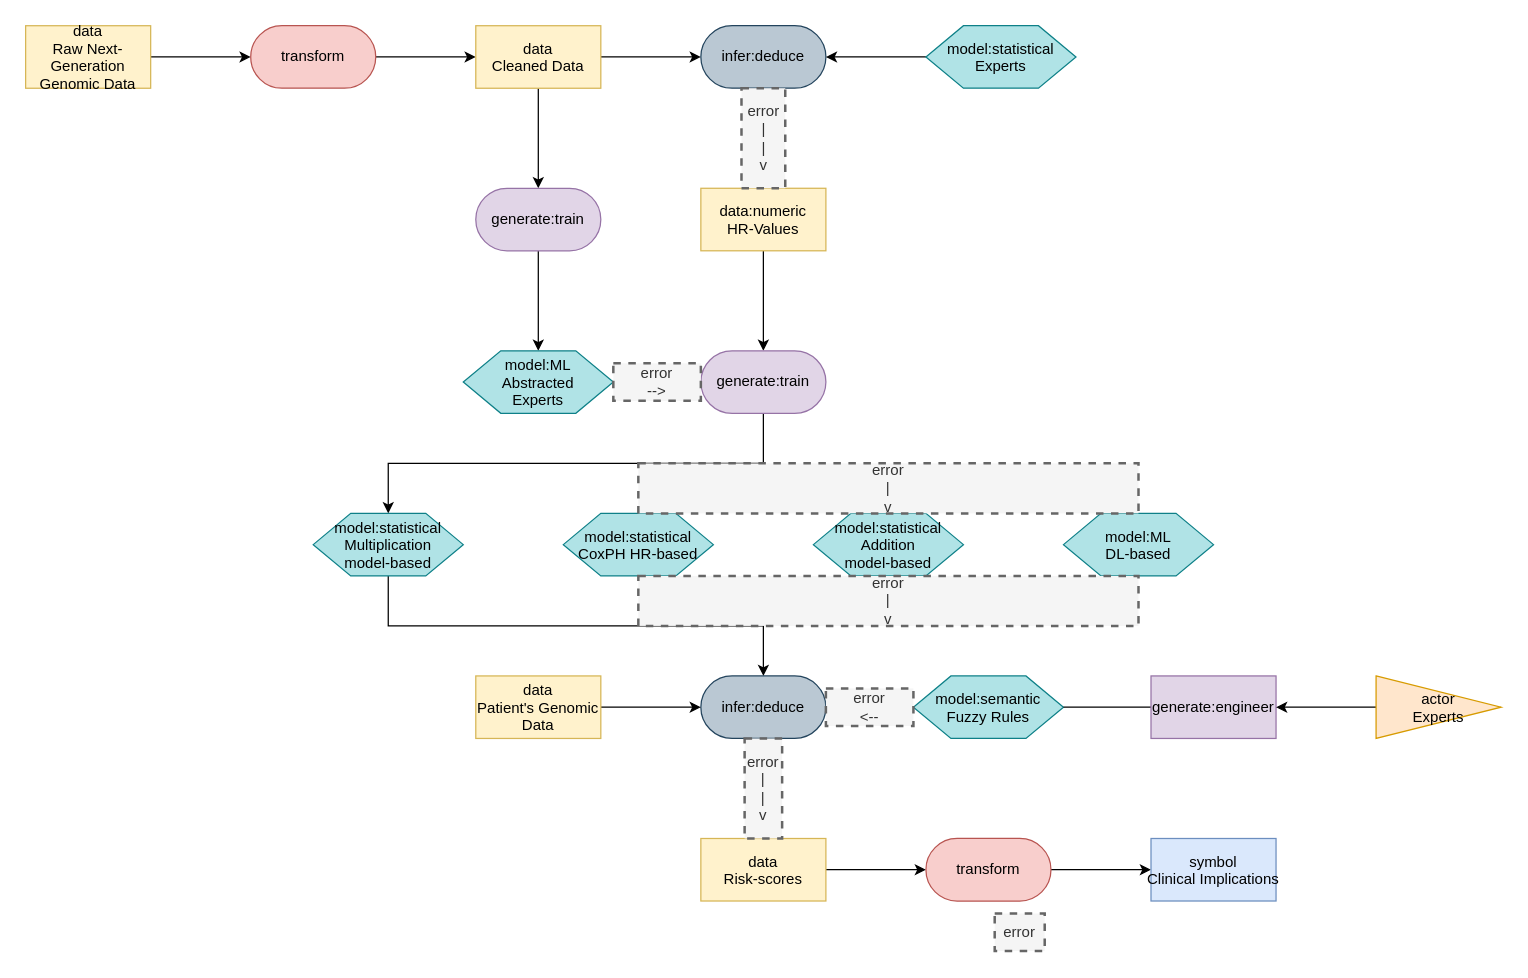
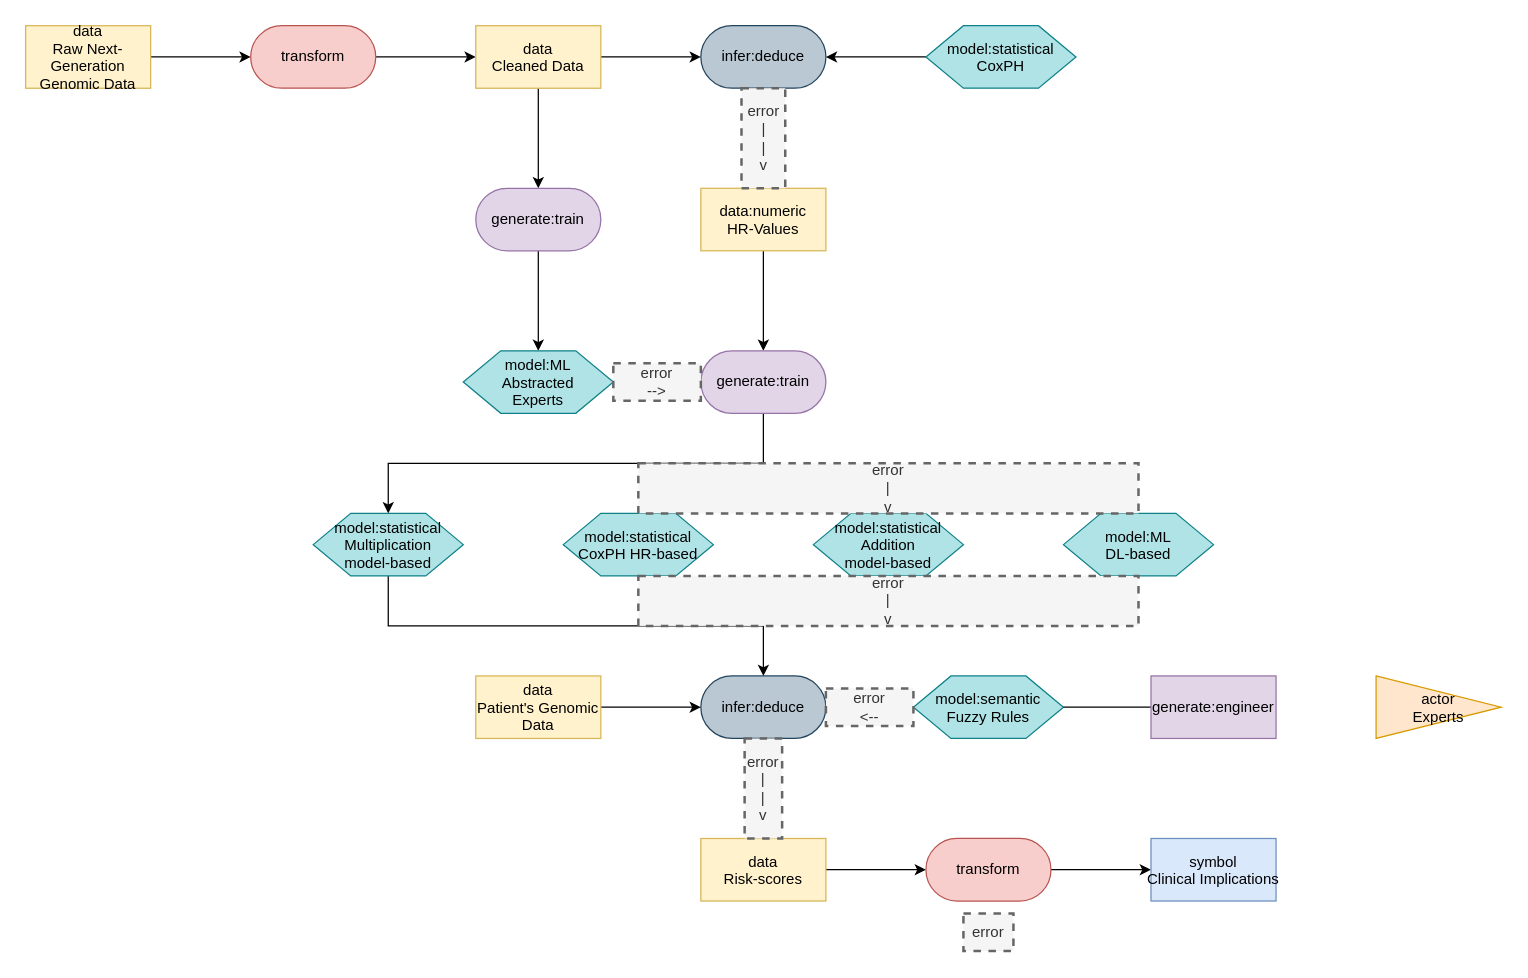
  <mxCell id="0" />
  <mxCell id="1" parent="0" />
  <mxCell id="2" style="edgeStyle=orthogonalEdgeStyle;rounded=0;orthogonalLoop=1;jettySize=auto;html=1;exitX=1;exitY=0.5;exitDx=0;exitDy=0;entryX=0;entryY=0.5;entryDx=0;entryDy=0;" edge="1" parent="1" source="3" target="5"><mxGeometry relative="1" as="geometry" /></mxCell>
  <mxCell id="3" value="data&#10;Raw Next-&#10;Generation&#10;Genomic Data" style="rectangle;fillColor=#fff2cc;strokeColor=#d6b656;" name="data" vertex="1" parent="1"><mxGeometry x="20" y="20" width="100" height="50" as="geometry" /></mxCell>
  <mxCell id="4" style="edgeStyle=orthogonalEdgeStyle;rounded=0;orthogonalLoop=1;jettySize=auto;html=1;exitX=1;exitY=0.5;exitDx=0;exitDy=0;entryX=0;entryY=0.5;entryDx=0;entryDy=0;" edge="1" parent="1" source="5" target="8"><mxGeometry relative="1" as="geometry" /></mxCell>
  <mxCell id="5" value="transform" style="rounded=1;whiteSpace=wrap;html=1;arcSize=50;fillColor=#f8cecc;strokeColor=#b85450;" name="transform" vertex="1" parent="1"><mxGeometry x="200" y="20" width="100" height="50" as="geometry" /></mxCell>
  <mxCell id="6" style="edgeStyle=orthogonalEdgeStyle;rounded=0;orthogonalLoop=1;jettySize=auto;html=1;exitX=1;exitY=0.5;exitDx=0;exitDy=0;entryX=0;entryY=0.5;entryDx=0;entryDy=0;" edge="1" parent="1" source="8" target="9"><mxGeometry relative="1" as="geometry" /></mxCell>
  <mxCell id="7" style="edgeStyle=orthogonalEdgeStyle;rounded=0;orthogonalLoop=1;jettySize=auto;html=1;exitX=0.5;exitY=1;exitDx=0;exitDy=0;entryX=0.5;entryY=0;entryDx=0;entryDy=0;" edge="1" parent="1" source="8" target="16"><mxGeometry relative="1" as="geometry" /></mxCell>
  <mxCell id="8" value="data&#10;Cleaned Data" style="rectangle;fillColor=#fff2cc;strokeColor=#d6b656;" name="data" vertex="1" parent="1"><mxGeometry x="380" y="20" width="100" height="50" as="geometry" /></mxCell>
  <mxCell id="9" value="infer:deduce" style="rounded=1;whiteSpace=wrap;html=1;arcSize=50;fillColor=#bac8d3;strokeColor=#23445d;" name="infer:deduce" vertex="1" parent="1"><mxGeometry x="560" y="20" width="100" height="50" as="geometry" /></mxCell>
  <mxCell id="10" style="edgeStyle=orthogonalEdgeStyle;rounded=0;orthogonalLoop=1;jettySize=auto;html=1;exitX=0;exitY=0.5;exitDx=0;exitDy=0;entryX=1;entryY=0.5;entryDx=0;entryDy=0;" edge="1" parent="1" source="11" target="9"><mxGeometry relative="1" as="geometry" /></mxCell>
- <mxCell id="11" value="model:statistical&#10;Experts" style="shape=hexagon;perimeter=hexagonPerimeter2;fillColor=#b0e3e6;strokeColor=#0e8088;" name="model" vertex="1" parent="1"><mxGeometry x="740" y="20" width="120" height="50" as="geometry" /></mxCell>
+ <mxCell id="11" value="model:statistical&#10;CoxPH" style="shape=hexagon;perimeter=hexagonPerimeter2;fillColor=#b0e3e6;strokeColor=#0e8088;" name="model" vertex="1" parent="1"><mxGeometry x="740" y="20" width="120" height="50" as="geometry" /></mxCell>
  <mxCell id="12" style="edgeStyle=orthogonalEdgeStyle;rounded=0;orthogonalLoop=1;jettySize=auto;html=1;exitX=0.5;exitY=1;exitDx=0;exitDy=0;entryX=0.5;entryY=0;entryDx=0;entryDy=0;" edge="1" parent="1" source="13" target="19"><mxGeometry relative="1" as="geometry" /></mxCell>
  <mxCell id="13" value="data:numeric&#10;HR-Values" style="rectangle;fillColor=#fff2cc;strokeColor=#d6b656;" name="data" vertex="1" parent="1"><mxGeometry x="560" y="150" width="100" height="50" as="geometry" /></mxCell>
  <mxCell id="14" value="&lt;div&gt;error&lt;/div&gt;&lt;div&gt;|&lt;/div&gt;&lt;div&gt;|&lt;/div&gt;&lt;div&gt;v&lt;/div&gt;" style="text;html=1;align=center;verticalAlign=middle;whiteSpace=wrap;rounded=0;dashed=1;fillColor=#f5f5f5;fontColor=#333333;strokeColor=#666666;strokeWidth=2;" name="text" vertex="1" parent="1"><mxGeometry x="592.5" y="70" width="35" height="80" as="geometry" /></mxCell>
  <mxCell id="15" style="edgeStyle=orthogonalEdgeStyle;rounded=0;orthogonalLoop=1;jettySize=auto;html=1;exitX=0.5;exitY=1;exitDx=0;exitDy=0;entryX=0.5;entryY=0;entryDx=0;entryDy=0;" edge="1" parent="1" source="16" target="17"><mxGeometry relative="1" as="geometry" /></mxCell>
  <mxCell id="16" value="generate:train" style="rounded=1;whiteSpace=wrap;html=1;arcSize=50;fillColor=#e1d5e7;strokeColor=#9673a6;" name="generate:train" vertex="1" parent="1"><mxGeometry x="380" y="150" width="100" height="50" as="geometry" /></mxCell>
  <mxCell id="17" value="model:ML&#10;Abstracted&#10;Experts" style="shape=hexagon;perimeter=hexagonPerimeter2;fillColor=#b0e3e6;strokeColor=#0e8088;" name="model" vertex="1" parent="1"><mxGeometry x="370" y="280" width="120" height="50" as="geometry" /></mxCell>
  <mxCell id="18" style="edgeStyle=orthogonalEdgeStyle;rounded=0;orthogonalLoop=1;jettySize=auto;html=1;exitX=0.5;exitY=1;exitDx=0;exitDy=0;entryX=0.5;entryY=0;entryDx=0;entryDy=0;" edge="1" parent="1" source="19" target="23"><mxGeometry relative="1" as="geometry" /></mxCell>
  <mxCell id="19" value="generate:train" style="rounded=1;whiteSpace=wrap;html=1;arcSize=50;fillColor=#e1d5e7;strokeColor=#9673a6;" name="generate:train" vertex="1" parent="1"><mxGeometry x="560" y="280" width="100" height="50" as="geometry" /></mxCell>
  <mxCell id="20" value="&lt;div&gt;error&lt;/div&gt;&lt;div&gt;--&amp;gt;&lt;/div&gt;" style="text;html=1;align=center;verticalAlign=middle;whiteSpace=wrap;rounded=0;dashed=1;fillColor=#f5f5f5;fontColor=#333333;strokeColor=#666666;strokeWidth=2;" name="text" vertex="1" parent="1"><mxGeometry x="490" y="290" width="70" height="30" as="geometry" /></mxCell>
  <mxCell id="21" value="model:ML&#10;DL-based" style="shape=hexagon;perimeter=hexagonPerimeter2;fillColor=#b0e3e6;strokeColor=#0e8088;" name="model" vertex="1" parent="1"><mxGeometry x="850" y="410" width="120" height="50" as="geometry" /></mxCell>
  <mxCell id="22" style="edgeStyle=orthogonalEdgeStyle;rounded=0;orthogonalLoop=1;jettySize=auto;html=1;exitX=0.5;exitY=1;exitDx=0;exitDy=0;entryX=0.5;entryY=0;entryDx=0;entryDy=0;" edge="1" parent="1" source="23" target="27"><mxGeometry relative="1" as="geometry" /></mxCell>
  <mxCell id="23" value="model:statistical&#10;Multiplication&#10;model-based" style="shape=hexagon;perimeter=hexagonPerimeter2;fillColor=#b0e3e6;strokeColor=#0e8088;" name="model" vertex="1" parent="1"><mxGeometry x="250" y="410" width="120" height="50" as="geometry" /></mxCell>
  <mxCell id="24" value="model:statistical&#10;CoxPH HR-based" style="shape=hexagon;perimeter=hexagonPerimeter2;fillColor=#b0e3e6;strokeColor=#0e8088;" name="model" vertex="1" parent="1"><mxGeometry x="450" y="410" width="120" height="50" as="geometry" /></mxCell>
  <mxCell id="25" value="model:statistical&#10;Addition&#10;model-based" style="shape=hexagon;perimeter=hexagonPerimeter2;fillColor=#b0e3e6;strokeColor=#0e8088;" name="model" vertex="1" parent="1"><mxGeometry x="650" y="410" width="120" height="50" as="geometry" /></mxCell>
  <mxCell id="26" value="&lt;div&gt;error&lt;/div&gt;&lt;div&gt;|&lt;/div&gt;&lt;div&gt;v&lt;/div&gt;" style="text;html=1;align=center;verticalAlign=middle;whiteSpace=wrap;rounded=0;dashed=1;fillColor=#f5f5f5;fontColor=#333333;strokeColor=#666666;strokeWidth=2;" name="text" vertex="1" parent="1"><mxGeometry x="510" y="370" width="400" height="40" as="geometry" /></mxCell>
  <mxCell id="27" value="infer:deduce" style="rounded=1;whiteSpace=wrap;html=1;arcSize=50;fillColor=#bac8d3;strokeColor=#23445d;" name="infer:deduce" vertex="1" parent="1"><mxGeometry x="560" y="540" width="100" height="50" as="geometry" /></mxCell>
  <mxCell id="28" value="&lt;div&gt;error&lt;/div&gt;&lt;div&gt;|&lt;/div&gt;&lt;div&gt;v&lt;/div&gt;" style="text;html=1;align=center;verticalAlign=middle;whiteSpace=wrap;rounded=0;dashed=1;fillColor=#f5f5f5;fontColor=#333333;strokeColor=#666666;strokeWidth=2;" name="text" vertex="1" parent="1"><mxGeometry x="510" y="460" width="400" height="40" as="geometry" /></mxCell>
  <mxCell id="29" style="edgeStyle=orthogonalEdgeStyle;rounded=0;orthogonalLoop=1;jettySize=auto;html=1;entryX=0;entryY=0.5;entryDx=0;entryDy=0;" edge="1" parent="1" source="30" target="27"><mxGeometry relative="1" as="geometry" /></mxCell>
  <mxCell id="30" value="data&#10;Patient's Genomic&#10;Data" style="rectangle;fillColor=#fff2cc;strokeColor=#d6b656;" name="data" vertex="1" parent="1"><mxGeometry x="380" y="540" width="100" height="50" as="geometry" /></mxCell>
  <mxCell id="31" value="model:semantic&#10;Fuzzy Rules" style="shape=hexagon;perimeter=hexagonPerimeter2;fillColor=#b0e3e6;strokeColor=#0e8088;" name="model" vertex="1" parent="1"><mxGeometry x="730" y="540" width="120" height="50" as="geometry" /></mxCell>
  <mxCell id="32" value="&lt;div&gt;error&lt;/div&gt;&lt;div&gt;&amp;lt;--&lt;/div&gt;" style="text;html=1;align=center;verticalAlign=middle;whiteSpace=wrap;rounded=0;dashed=1;fillColor=#f5f5f5;fontColor=#333333;strokeColor=#666666;strokeWidth=2;" name="text" vertex="1" parent="1"><mxGeometry x="660" y="550" width="70" height="30" as="geometry" /></mxCell>
  <mxCell id="33" value="" style="edgeStyle=orthogonalEdgeStyle;rounded=0;orthogonalLoop=1;jettySize=auto;html=1;endArrow=none;" edge="1" parent="1" source="34" target="31"><mxGeometry relative="1" as="geometry" /></mxCell>
  <mxCell id="34" value="generate:engineer" style="whiteSpace=wrap;html=1;arcSize=50;fillColor=#e1d5e7;strokeColor=#9673a6;rounded=0;" name="generate:engineer" vertex="1" parent="1"><mxGeometry x="920" y="540" width="100" height="50" as="geometry" /></mxCell>
- <mxCell id="35" style="edgeStyle=orthogonalEdgeStyle;rounded=0;orthogonalLoop=1;jettySize=auto;html=1;exitX=0;exitY=0.5;exitDx=0;exitDy=0;entryX=1;entryY=0.5;entryDx=0;entryDy=0;" edge="1" parent="1" source="36" target="34"><mxGeometry relative="1" as="geometry" /></mxCell>
  <mxCell id="36" value="actor&#10;Experts" style="triangle;fillColor=#ffe6cc;strokeColor=#d79b00;" name="actor" vertex="1" parent="1"><mxGeometry x="1100" y="540" width="100" height="50" as="geometry" /></mxCell>
  <mxCell id="37" style="edgeStyle=orthogonalEdgeStyle;rounded=0;orthogonalLoop=1;jettySize=auto;html=1;exitX=1;exitY=0.5;exitDx=0;exitDy=0;entryX=0;entryY=0.5;entryDx=0;entryDy=0;" edge="1" parent="1" source="38" target="41"><mxGeometry relative="1" as="geometry" /></mxCell>
  <mxCell id="38" value="data&#10;Risk-scores" style="rectangle;fillColor=#fff2cc;strokeColor=#d6b656;" name="data" vertex="1" parent="1" tooltip="⚠️ Node not part of any valid pattern."><mxGeometry x="560" y="670" width="100" height="50" as="geometry" /></mxCell>
  <mxCell id="39" value="&lt;div&gt;error&lt;/div&gt;&lt;div&gt;|&lt;/div&gt;&lt;div&gt;|&lt;/div&gt;&lt;div&gt;v&lt;/div&gt;" style="text;html=1;align=center;verticalAlign=middle;whiteSpace=wrap;rounded=0;dashed=1;fillColor=#f5f5f5;fontColor=#333333;strokeColor=#666666;strokeWidth=2;" name="text" vertex="1" parent="1"><mxGeometry x="595" y="590" width="30" height="80" as="geometry" /></mxCell>
  <mxCell id="40" style="edgeStyle=orthogonalEdgeStyle;rounded=0;orthogonalLoop=1;jettySize=auto;html=1;exitX=1;exitY=0.5;exitDx=0;exitDy=0;entryX=0;entryY=0.5;entryDx=0;entryDy=0;" edge="1" parent="1" source="41" target="42"><mxGeometry relative="1" as="geometry" /></mxCell>
  <mxCell id="41" value="transform" style="rounded=1;whiteSpace=wrap;html=1;arcSize=50;fillColor=#f8cecc;strokeColor=#b85450;" name="transform" vertex="1" parent="1" tooltip="⚠️ Node not part of any valid pattern."><mxGeometry x="740" y="670" width="100" height="50" as="geometry" /></mxCell>
  <mxCell id="42" value="symbol&#10;Clinical Implications" style="rectangle;fillColor=#dae8fc;strokeColor=#6c8ebf;" name="symbol" vertex="1" parent="1" tooltip="⚠️ Node not part of any valid pattern."><mxGeometry x="920" y="670" width="100" height="50" as="geometry" /></mxCell>
- <mxCell id="43" value="error" style="text;html=1;align=center;verticalAlign=middle;whiteSpace=wrap;rounded=0;dashed=1;fillColor=#f5f5f5;fontColor=#333333;strokeColor=#666666;strokeWidth=2;" name="text" vertex="1" parent="1"><mxGeometry x="795" y="730" width="40" height="30" as="geometry" /></mxCell>
+ <mxCell id="43" value="error" style="text;html=1;align=center;verticalAlign=middle;whiteSpace=wrap;rounded=0;dashed=1;fillColor=#f5f5f5;fontColor=#333333;strokeColor=#666666;strokeWidth=2;" name="text" vertex="1" parent="1"><mxGeometry x="770" y="730" width="40" height="30" as="geometry" /></mxCell>
